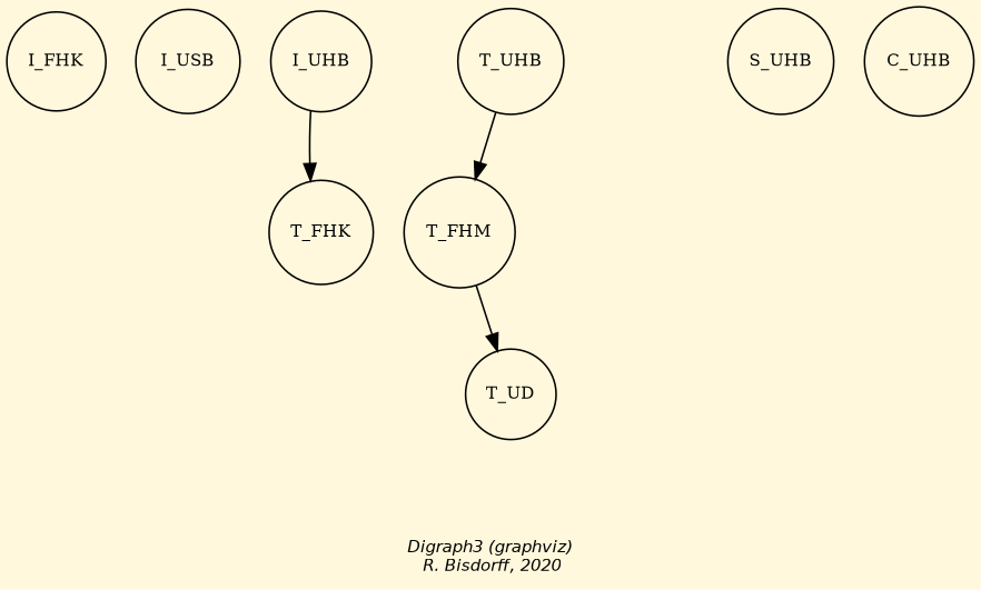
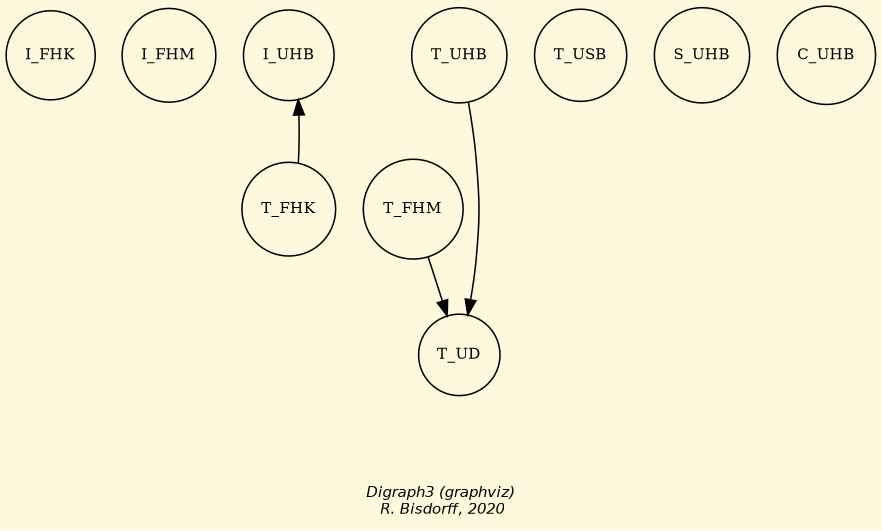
  digraph {
    bgcolor=cornsilk
    fontname="Helvetica-Oblique"
    fontsize=10
    label="\nDigraph3 (graphviz)\n R. Bisdorff, 2020"
    ordering=out
    node [fontsize=10 shape=circle]
    edge [color=black style="setlinewidth(1)"]
    n1 [label=I_FHK]
-   n2 [label=I_USB]
+   n2 [label=I_FHM]
    n3 [label=I_UHB]
    n4 [label=T_FHK]
    n5 [label=T_UHB]
    n6 [label=T_UD]
    n7 [label=T_FHM]
+   n8 [label=T_USB]
    n9 [label=S_UHB]
    n10 [label=C_UHB]
    subgraph sub_1 {
      rank=1
      n1
      n2
      n3
    }
    subgraph sub_2 {
      rank=2
      n4
      n5
    }
    subgraph sub_3 {
      rank=3
      n6
      n7
+     n8
      n9
      n10
    }
-   n3 -> n4
-   n5 -> n7
+   n4 -> n3
+   n5 -> n6
    n7 -> n6
  }
